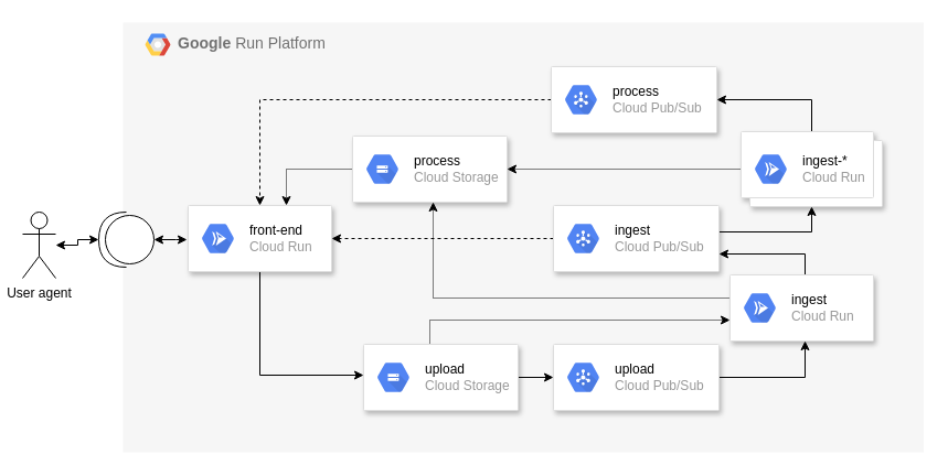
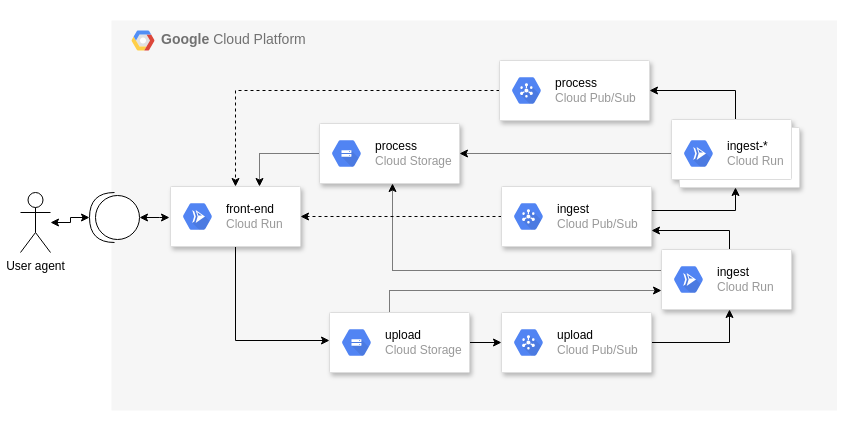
  <mxCell id="0" />
  <mxCell id="1" parent="0" />
  <mxCell id="2" value="" style="group" parent="1" vertex="1" connectable="0"><mxGeometry x="111" y="20" width="725.5" height="390" as="geometry" /></mxCell>
- <mxCell id="3" value="&lt;b&gt;Google &lt;/b&gt;Run Platform" style="fillColor=#F6F6F6;strokeColor=none;shadow=0;gradientColor=none;fontSize=14;align=left;spacing=10;fontColor=#717171;9E9E9E;verticalAlign=top;spacingTop=-4;fontStyle=0;spacingLeft=40;html=1;flipH=0;container=0;" parent="2" vertex="1"><mxGeometry width="725.5" height="390" as="geometry" /></mxCell>
+ <mxCell id="3" value="&lt;b&gt;Google &lt;/b&gt;Cloud Platform" style="fillColor=#F6F6F6;strokeColor=none;shadow=0;gradientColor=none;fontSize=14;align=left;spacing=10;fontColor=#717171;9E9E9E;verticalAlign=top;spacingTop=-4;fontStyle=0;spacingLeft=40;html=1;flipH=0;container=0;" parent="2" vertex="1"><mxGeometry width="725.5" height="390" as="geometry" /></mxCell>
  <mxCell id="4" value="" style="shape=mxgraph.gcp2.google_cloud_platform;fillColor=#F6F6F6;strokeColor=none;shadow=0;gradientColor=none;fontColor=#000000;" parent="2" vertex="1"><mxGeometry x="20" y="10" width="23" height="20" as="geometry"><mxPoint x="20" y="10" as="offset" /></mxGeometry></mxCell>
  <mxCell id="5" style="edgeStyle=orthogonalEdgeStyle;rounded=0;orthogonalLoop=1;jettySize=auto;html=1;startArrow=classic;startFill=1;" parent="1" source="6" target="8" edge="1"><mxGeometry relative="1" as="geometry" /></mxCell>
  <mxCell id="6" value="User agent" style="shape=umlActor;verticalLabelPosition=bottom;verticalAlign=top;html=1;outlineConnect=0;" parent="1" vertex="1"><mxGeometry x="20" y="192" width="30" height="60" as="geometry" /></mxCell>
  <mxCell id="7" style="edgeStyle=orthogonalEdgeStyle;rounded=0;orthogonalLoop=1;jettySize=auto;html=1;startArrow=classic;startFill=1;" parent="1" source="8" edge="1"><mxGeometry relative="1" as="geometry"><mxPoint x="169" y="217" as="targetPoint" /></mxGeometry></mxCell>
  <mxCell id="8" value="" style="shape=providedRequiredInterface;html=1;verticalLabelPosition=bottom;sketch=0;rotation=-180;" parent="1" vertex="1"><mxGeometry x="89" y="192" width="50" height="50" as="geometry" /></mxCell>
  <mxCell id="9" style="edgeStyle=orthogonalEdgeStyle;rounded=0;orthogonalLoop=1;jettySize=auto;html=1;fontColor=#000000;startArrow=none;startFill=0;" parent="1" source="10" target="33" edge="1"><mxGeometry relative="1" as="geometry"><Array as="points"><mxPoint x="235" y="340" /></Array><mxPoint x="329" y="340" as="targetPoint" /></mxGeometry></mxCell>
  <mxCell id="10" value="" style="strokeColor=#dddddd;shadow=1;strokeWidth=1;rounded=1;absoluteArcSize=1;arcSize=2;" parent="1" vertex="1"><mxGeometry x="170" y="186" width="130" height="60" as="geometry" /></mxCell>
  <mxCell id="11" value="&lt;font color=&quot;#000000&quot;&gt;front-end&lt;/font&gt;&lt;br&gt;Cloud Run" style="sketch=0;dashed=0;connectable=0;html=1;fillColor=#5184F3;strokeColor=none;shape=mxgraph.gcp2.hexIcon;prIcon=cloud_run;part=1;labelPosition=right;verticalLabelPosition=middle;align=left;verticalAlign=middle;spacingLeft=5;fontColor=#999999;fontSize=12;" parent="10" vertex="1"><mxGeometry y="0.5" width="44" height="39" relative="1" as="geometry"><mxPoint x="5" y="-19.5" as="offset" /></mxGeometry></mxCell>
  <mxCell id="12" style="edgeStyle=orthogonalEdgeStyle;rounded=0;orthogonalLoop=1;jettySize=auto;html=1;fontColor=#000000;startArrow=none;startFill=0;dashed=1;dashPattern=1 1;" parent="1" source="35" target="10" edge="1"><mxGeometry relative="1" as="geometry"><Array as="points"><mxPoint x="259" y="153" /></Array><mxPoint x="314.5" y="153" as="sourcePoint" /></mxGeometry></mxCell>
  <mxCell id="13" style="edgeStyle=orthogonalEdgeStyle;rounded=0;orthogonalLoop=1;jettySize=auto;html=1;fontColor=#000000;startArrow=none;startFill=0;endArrow=classic;endFill=1;dashed=1;" parent="1" source="16" edge="1" target="10"><mxGeometry relative="1" as="geometry"><mxPoint x="235" y="153" as="targetPoint" /><Array as="points"><mxPoint x="235" y="90" /></Array></mxGeometry></mxCell>
  <mxCell id="14" style="edgeStyle=orthogonalEdgeStyle;rounded=0;orthogonalLoop=1;jettySize=auto;html=1;endArrow=classic;endFill=1;" parent="1" source="33" target="23" edge="1"><mxGeometry relative="1" as="geometry"><mxPoint x="469" y="342" as="sourcePoint" /></mxGeometry></mxCell>
  <mxCell id="15" style="edgeStyle=orthogonalEdgeStyle;rounded=0;orthogonalLoop=1;jettySize=auto;html=1;dashed=1;dashPattern=1 1;" edge="1" parent="1" source="33" target="27"><mxGeometry relative="1" as="geometry"><mxPoint x="389" y="320" as="sourcePoint" /><Array as="points"><mxPoint x="389" y="290" /></Array></mxGeometry></mxCell>
  <mxCell id="16" value="" style="strokeColor=#dddddd;shadow=1;strokeWidth=1;rounded=1;absoluteArcSize=1;arcSize=2;" parent="1" vertex="1"><mxGeometry x="499" y="60" width="150" height="60" as="geometry" /></mxCell>
  <mxCell id="17" value="&lt;font color=&quot;#000000&quot;&gt;process&lt;/font&gt;&lt;br&gt;Cloud Pub/Sub" style="sketch=0;dashed=0;connectable=0;html=1;fillColor=#5184F3;strokeColor=none;shape=mxgraph.gcp2.hexIcon;prIcon=cloud_pubsub;part=1;labelPosition=right;verticalLabelPosition=middle;align=left;verticalAlign=middle;spacingLeft=5;fontColor=#999999;fontSize=12;" parent="16" vertex="1"><mxGeometry y="0.5" width="44" height="39" relative="1" as="geometry"><mxPoint x="5" y="-19.5" as="offset" /></mxGeometry></mxCell>
  <mxCell id="18" style="edgeStyle=orthogonalEdgeStyle;rounded=0;orthogonalLoop=1;jettySize=auto;html=1;endArrow=classic;endFill=1;" parent="1" source="20" target="31" edge="1"><mxGeometry relative="1" as="geometry"><Array as="points"><mxPoint x="735" y="210" /></Array></mxGeometry></mxCell>
  <mxCell id="19" style="edgeStyle=orthogonalEdgeStyle;rounded=0;orthogonalLoop=1;jettySize=auto;html=1;endArrow=classic;endFill=1;dashed=1;" parent="1" source="20" target="10" edge="1"><mxGeometry relative="1" as="geometry" /></mxCell>
  <mxCell id="20" value="" style="strokeColor=#dddddd;shadow=1;strokeWidth=1;rounded=1;absoluteArcSize=1;arcSize=2;" parent="1" vertex="1"><mxGeometry x="501" y="186" width="150" height="60" as="geometry" /></mxCell>
  <mxCell id="21" value="&lt;font color=&quot;#000000&quot;&gt;ingest&lt;/font&gt;&lt;br&gt;Cloud Pub/Sub" style="sketch=0;dashed=0;connectable=0;html=1;fillColor=#5184F3;strokeColor=none;shape=mxgraph.gcp2.hexIcon;prIcon=cloud_pubsub;part=1;labelPosition=right;verticalLabelPosition=middle;align=left;verticalAlign=middle;spacingLeft=5;fontColor=#999999;fontSize=12;" parent="20" vertex="1"><mxGeometry y="0.5" width="44" height="39" relative="1" as="geometry"><mxPoint x="5" y="-19.5" as="offset" /></mxGeometry></mxCell>
  <mxCell id="22" style="edgeStyle=orthogonalEdgeStyle;rounded=0;orthogonalLoop=1;jettySize=auto;html=1;fontColor=#000000;startArrow=none;startFill=0;exitX=1;exitY=0.5;exitDx=0;exitDy=0;" parent="1" source="23" target="27" edge="1"><mxGeometry relative="1" as="geometry"><Array as="points"><mxPoint x="729" y="342" /></Array></mxGeometry></mxCell>
  <mxCell id="23" value="" style="strokeColor=#dddddd;shadow=1;strokeWidth=1;rounded=1;absoluteArcSize=1;arcSize=2;" parent="1" vertex="1"><mxGeometry x="501" y="312" width="150" height="60" as="geometry" /></mxCell>
  <mxCell id="24" value="&lt;font color=&quot;#000000&quot;&gt;upload&lt;/font&gt;&lt;br&gt;Cloud Pub/Sub" style="sketch=0;dashed=0;connectable=0;html=1;fillColor=#5184F3;strokeColor=none;shape=mxgraph.gcp2.hexIcon;prIcon=cloud_pubsub;part=1;labelPosition=right;verticalLabelPosition=middle;align=left;verticalAlign=middle;spacingLeft=5;fontColor=#999999;fontSize=12;" parent="23" vertex="1"><mxGeometry y="0.5" width="44" height="39" relative="1" as="geometry"><mxPoint x="5" y="-19.5" as="offset" /></mxGeometry></mxCell>
  <mxCell id="25" style="edgeStyle=orthogonalEdgeStyle;rounded=0;orthogonalLoop=1;jettySize=auto;html=1;endArrow=classic;endFill=1;" parent="1" source="27" target="20" edge="1"><mxGeometry relative="1" as="geometry"><Array as="points"><mxPoint x="729" y="230" /></Array></mxGeometry></mxCell>
  <mxCell id="26" style="edgeStyle=orthogonalEdgeStyle;rounded=0;orthogonalLoop=1;jettySize=auto;html=1;endArrow=classic;endFill=1;dashed=1;dashPattern=1 1;" parent="1" source="27" target="35" edge="1"><mxGeometry relative="1" as="geometry"><mxPoint x="392" y="175" as="targetPoint" /><Array as="points"><mxPoint x="392" y="270" /></Array></mxGeometry></mxCell>
  <mxCell id="27" value="" style="strokeColor=#dddddd;shadow=1;strokeWidth=1;rounded=1;absoluteArcSize=1;arcSize=2;" parent="1" vertex="1"><mxGeometry x="661" y="249" width="130" height="60" as="geometry" /></mxCell>
  <mxCell id="28" value="&lt;font color=&quot;#000000&quot;&gt;ingest&lt;/font&gt;&lt;br&gt;Cloud Run" style="sketch=0;dashed=0;connectable=0;html=1;fillColor=#5184F3;strokeColor=none;shape=mxgraph.gcp2.hexIcon;prIcon=cloud_run;part=1;labelPosition=right;verticalLabelPosition=middle;align=left;verticalAlign=middle;spacingLeft=5;fontColor=#999999;fontSize=12;" parent="27" vertex="1"><mxGeometry y="0.5" width="44" height="39" relative="1" as="geometry"><mxPoint x="5" y="-19.5" as="offset" /></mxGeometry></mxCell>
  <mxCell id="29" style="edgeStyle=orthogonalEdgeStyle;rounded=0;orthogonalLoop=1;jettySize=auto;html=1;endArrow=classic;endFill=1;dashed=1;dashPattern=1 1;" parent="1" source="31" target="35" edge="1"><mxGeometry relative="1" as="geometry"><mxPoint x="469" y="153" as="targetPoint" /></mxGeometry></mxCell>
  <mxCell id="30" style="edgeStyle=orthogonalEdgeStyle;rounded=0;orthogonalLoop=1;jettySize=auto;html=1;endArrow=classic;endFill=1;" parent="1" source="31" target="16" edge="1"><mxGeometry relative="1" as="geometry"><Array as="points"><mxPoint x="735" y="90" /></Array></mxGeometry></mxCell>
  <mxCell id="31" value="" style="shape=mxgraph.gcp2.doubleRect;strokeColor=#dddddd;shadow=1;strokeWidth=1;" parent="1" vertex="1"><mxGeometry x="671" y="119" width="128" height="68" as="geometry" /></mxCell>
  <mxCell id="32" value="&lt;font color=&quot;#000000&quot;&gt;ingest-*&lt;/font&gt;&lt;br&gt;Cloud Run" style="sketch=0;dashed=0;connectable=0;html=1;fillColor=#5184F3;strokeColor=none;shape=mxgraph.gcp2.hexIcon;prIcon=cloud_run;part=1;labelPosition=right;verticalLabelPosition=middle;align=left;verticalAlign=middle;spacingLeft=5;fontColor=#999999;fontSize=12;" parent="31" vertex="1"><mxGeometry y="0.5" width="44" height="39" relative="1" as="geometry"><mxPoint x="5" y="-19.5" as="offset" /></mxGeometry></mxCell>
  <mxCell id="33" value="" style="strokeColor=#dddddd;shadow=1;strokeWidth=1;rounded=1;absoluteArcSize=1;arcSize=2;" vertex="1" parent="1"><mxGeometry x="329" y="312" width="140" height="60" as="geometry" /></mxCell>
  <mxCell id="34" value="&lt;font color=&quot;#000000&quot;&gt;upload&lt;/font&gt;&lt;br&gt;Cloud Storage" style="sketch=0;dashed=0;connectable=0;html=1;fillColor=#5184F3;strokeColor=none;shape=mxgraph.gcp2.hexIcon;prIcon=cloud_storage;part=1;labelPosition=right;verticalLabelPosition=middle;align=left;verticalAlign=middle;spacingLeft=5;fontColor=#999999;fontSize=12;" vertex="1" parent="33"><mxGeometry y="0.5" width="44" height="39" relative="1" as="geometry"><mxPoint x="5" y="-19.5" as="offset" /></mxGeometry></mxCell>
  <mxCell id="35" value="" style="strokeColor=#dddddd;shadow=1;strokeWidth=1;rounded=1;absoluteArcSize=1;arcSize=2;" vertex="1" parent="1"><mxGeometry x="319" y="123" width="140" height="60" as="geometry" /></mxCell>
  <mxCell id="36" value="&lt;font color=&quot;#000000&quot;&gt;process&lt;/font&gt;&lt;br&gt;Cloud Storage" style="sketch=0;dashed=0;connectable=0;html=1;fillColor=#5184F3;strokeColor=none;shape=mxgraph.gcp2.hexIcon;prIcon=cloud_storage;part=1;labelPosition=right;verticalLabelPosition=middle;align=left;verticalAlign=middle;spacingLeft=5;fontColor=#999999;fontSize=12;" vertex="1" parent="35"><mxGeometry y="0.5" width="44" height="39" relative="1" as="geometry"><mxPoint x="5" y="-19.5" as="offset" /></mxGeometry></mxCell>
